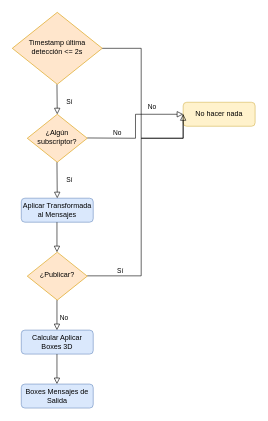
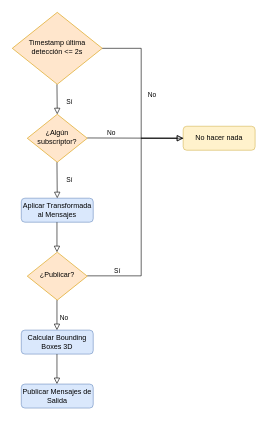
  <mxCell id="0" />
  <mxCell id="1" parent="0" />
  <mxCell id="2" value="Sí" style="rounded=0;html=1;jettySize=auto;orthogonalLoop=1;fontSize=11;endArrow=block;endFill=0;endSize=8;strokeWidth=1;shadow=0;labelBackgroundColor=none;edgeStyle=orthogonalEdgeStyle;entryX=0.5;entryY=0;entryDx=0;entryDy=0;" parent="1" target="3" edge="1"><mxGeometry x="0.2" y="20" relative="1" as="geometry"><mxPoint x="94.5" y="140" as="sourcePoint" /><mxPoint x="94.5" y="170" as="targetPoint" /><mxPoint as="offset" /></mxGeometry></mxCell>
  <mxCell id="3" value="¿Algún subscriptor?" style="rhombus;whiteSpace=wrap;html=1;shadow=0;fontFamily=Helvetica;fontSize=12;align=center;strokeWidth=1;spacing=6;spacingTop=-4;fillColor=#ffe6cc;strokeColor=#d79b00;" parent="1" vertex="1"><mxGeometry x="45" y="190" width="100" height="80" as="geometry" /></mxCell>
- <mxCell id="4" value="No hacer nada" style="rounded=1;whiteSpace=wrap;html=1;fontSize=12;glass=0;strokeWidth=1;shadow=0;fillColor=#fff2cc;strokeColor=#d6b656;" parent="1" vertex="1"><mxGeometry x="305" y="170" width="120" height="40" as="geometry" /></mxCell>
- <mxCell id="5" value="Calcular Aplicar Boxes 3D" style="rounded=1;whiteSpace=wrap;html=1;fontSize=12;glass=0;strokeWidth=1;shadow=0;fillColor=#dae8fc;strokeColor=#6c8ebf;" parent="1" vertex="1"><mxGeometry x="35" y="550" width="120" height="40" as="geometry" /></mxCell>
+ <mxCell id="4" value="No hacer nada" style="rounded=1;whiteSpace=wrap;html=1;fontSize=12;glass=0;strokeWidth=1;shadow=0;fillColor=#fff2cc;strokeColor=#d6b656;" parent="1" vertex="1"><mxGeometry x="305" y="210" width="120" height="40" as="geometry" /></mxCell>
+ <mxCell id="5" value="Calcular Bounding Boxes 3D" style="rounded=1;whiteSpace=wrap;html=1;fontSize=12;glass=0;strokeWidth=1;shadow=0;fillColor=#dae8fc;strokeColor=#6c8ebf;" parent="1" vertex="1"><mxGeometry x="35" y="550" width="120" height="40" as="geometry" /></mxCell>
  <mxCell id="6" value="Timestamp última detección &amp;lt;= 2s" style="rhombus;whiteSpace=wrap;html=1;shadow=0;fontFamily=Helvetica;fontSize=12;align=center;strokeWidth=1;spacing=6;spacingTop=-4;fillColor=#ffe6cc;strokeColor=#d79b00;" vertex="1" parent="1"><mxGeometry x="20" y="20" width="150" height="120" as="geometry" /></mxCell>
  <mxCell id="7" value="No" style="edgeStyle=orthogonalEdgeStyle;rounded=0;html=1;jettySize=auto;orthogonalLoop=1;fontSize=11;endArrow=block;endFill=0;endSize=8;strokeWidth=1;shadow=0;labelBackgroundColor=none;entryX=0;entryY=0.5;entryDx=0;entryDy=0;" edge="1" parent="1" target="4"><mxGeometry x="-0.502" y="10" relative="1" as="geometry"><mxPoint y="1" as="offset" /><mxPoint x="145" y="229.5" as="sourcePoint" /><mxPoint x="255" y="229.5" as="targetPoint" /></mxGeometry></mxCell>
  <mxCell id="8" value="Aplicar Transformada al Mensajes" style="rounded=1;whiteSpace=wrap;html=1;fontSize=12;glass=0;strokeWidth=1;shadow=0;fillColor=#dae8fc;strokeColor=#6c8ebf;" vertex="1" parent="1"><mxGeometry x="35" y="330" width="120" height="40" as="geometry" /></mxCell>
  <mxCell id="9" value="¿Publicar?" style="rhombus;whiteSpace=wrap;html=1;shadow=0;fontFamily=Helvetica;fontSize=12;align=center;strokeWidth=1;spacing=6;spacingTop=-4;fillColor=#ffe6cc;strokeColor=#d79b00;" vertex="1" parent="1"><mxGeometry x="45" y="420" width="100" height="80" as="geometry" /></mxCell>
  <mxCell id="10" value="" style="rounded=0;html=1;jettySize=auto;orthogonalLoop=1;fontSize=11;endArrow=block;endFill=0;endSize=8;strokeWidth=1;shadow=0;labelBackgroundColor=none;edgeStyle=orthogonalEdgeStyle;" edge="1" parent="1"><mxGeometry x="0.6" y="71" relative="1" as="geometry"><mxPoint as="offset" /><mxPoint x="94.5" y="370" as="sourcePoint" /><mxPoint x="94.5" y="420" as="targetPoint" /></mxGeometry></mxCell>
  <mxCell id="11" value="No" style="edgeStyle=orthogonalEdgeStyle;rounded=0;html=1;jettySize=auto;orthogonalLoop=1;fontSize=11;endArrow=none;endFill=0;endSize=8;strokeWidth=1;shadow=0;labelBackgroundColor=none;entryX=0;entryY=0.5;entryDx=0;entryDy=0;exitX=1;exitY=0.5;exitDx=0;exitDy=0;" edge="1" parent="1" source="6" target="4"><mxGeometry x="0.002" y="18" relative="1" as="geometry"><mxPoint as="offset" /><mxPoint x="170" y="89.5" as="sourcePoint" /><mxPoint x="330" y="89.5" as="targetPoint" /><Array as="points"><mxPoint x="235" y="80" /><mxPoint x="235" y="230" /></Array></mxGeometry></mxCell>
  <mxCell id="12" value="&lt;div&gt;Sí&lt;/div&gt;" style="rounded=0;html=1;jettySize=auto;orthogonalLoop=1;fontSize=11;endArrow=block;endFill=0;endSize=8;strokeWidth=1;shadow=0;labelBackgroundColor=none;edgeStyle=orthogonalEdgeStyle;entryX=0.5;entryY=0;entryDx=0;entryDy=0;" edge="1" parent="1" target="8"><mxGeometry x="0.008" y="20" relative="1" as="geometry"><mxPoint as="offset" /><mxPoint x="94.5" y="270" as="sourcePoint" /><mxPoint x="94.5" y="320" as="targetPoint" /></mxGeometry></mxCell>
  <mxCell id="13" value="Sí" style="edgeStyle=orthogonalEdgeStyle;rounded=0;html=1;jettySize=auto;orthogonalLoop=1;fontSize=11;endArrow=block;endFill=0;endSize=8;strokeWidth=1;shadow=0;labelBackgroundColor=none;entryX=0;entryY=0.5;entryDx=0;entryDy=0;" edge="1" parent="1" target="4"><mxGeometry x="-0.743" y="10" relative="1" as="geometry"><mxPoint y="1" as="offset" /><mxPoint x="145" y="459.5" as="sourcePoint" /><mxPoint x="265" y="460" as="targetPoint" /><Array as="points"><mxPoint x="235" y="460" /><mxPoint x="235" y="230" /></Array></mxGeometry></mxCell>
  <mxCell id="14" value="No" style="rounded=0;html=1;jettySize=auto;orthogonalLoop=1;fontSize=11;endArrow=block;endFill=0;endSize=8;strokeWidth=1;shadow=0;labelBackgroundColor=none;edgeStyle=orthogonalEdgeStyle;" edge="1" parent="1"><mxGeometry x="0.2" y="11" relative="1" as="geometry"><mxPoint as="offset" /><mxPoint x="94.5" y="500" as="sourcePoint" /><mxPoint x="94.5" y="550" as="targetPoint" /></mxGeometry></mxCell>
  <mxCell id="15" value="" style="rounded=0;html=1;jettySize=auto;orthogonalLoop=1;fontSize=11;endArrow=block;endFill=0;endSize=8;strokeWidth=1;shadow=0;labelBackgroundColor=none;edgeStyle=orthogonalEdgeStyle;" edge="1" parent="1"><mxGeometry x="0.6" y="71" relative="1" as="geometry"><mxPoint as="offset" /><mxPoint x="94.5" y="590" as="sourcePoint" /><mxPoint x="94.5" y="640" as="targetPoint" /></mxGeometry></mxCell>
- <mxCell id="16" value="Boxes Mensajes de Salida" style="rounded=1;whiteSpace=wrap;html=1;fontSize=12;glass=0;strokeWidth=1;shadow=0;fillColor=#dae8fc;strokeColor=#6c8ebf;" vertex="1" parent="1"><mxGeometry x="35" y="640" width="120" height="40" as="geometry" /></mxCell>
+ <mxCell id="16" value="Publicar Mensajes de Salida" style="rounded=1;whiteSpace=wrap;html=1;fontSize=12;glass=0;strokeWidth=1;shadow=0;fillColor=#dae8fc;strokeColor=#6c8ebf;" vertex="1" parent="1"><mxGeometry x="35" y="640" width="120" height="40" as="geometry" /></mxCell>
